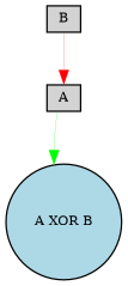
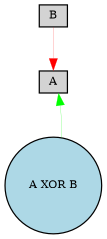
  digraph {
    node [fillcolor=lightgray fontsize=9 shape=box style=filled]
    edge [style=solid]
    A [height=0.2 width=0.2]
    "A XOR B" [fillcolor=lightblue height=0.2 shape=circle width=0.2]
    B [height=0.2 width=0.2]
-   A -> "A XOR B" [color=green penwidth=0.16574200390617363]
+   "A XOR B" -> A [color=green penwidth=0.16574200390617363]
    B -> A [color=red penwidth=0.14085211400177644]
  }
